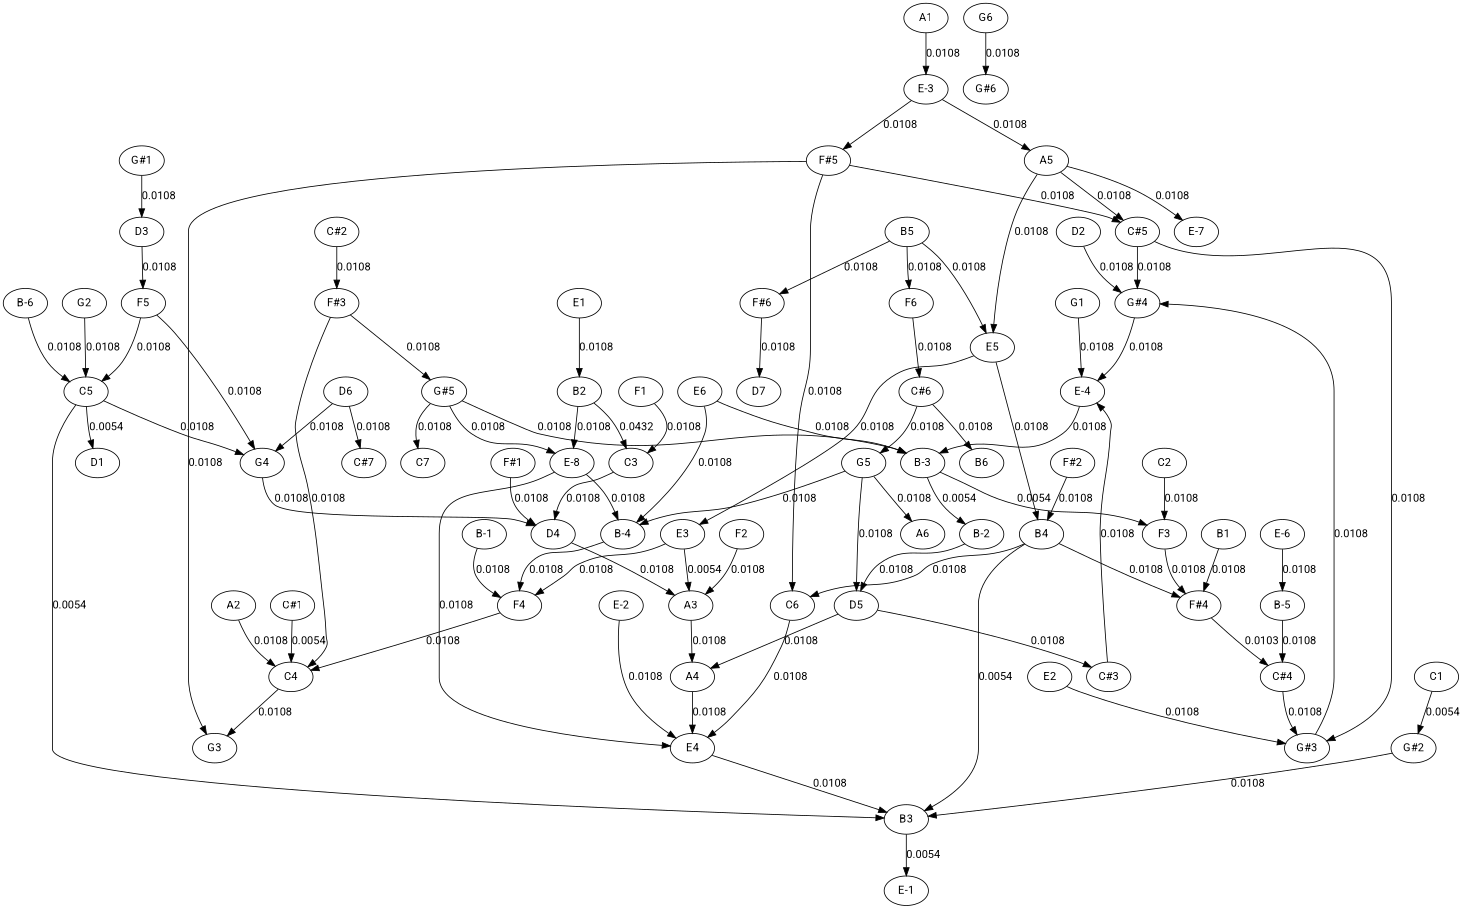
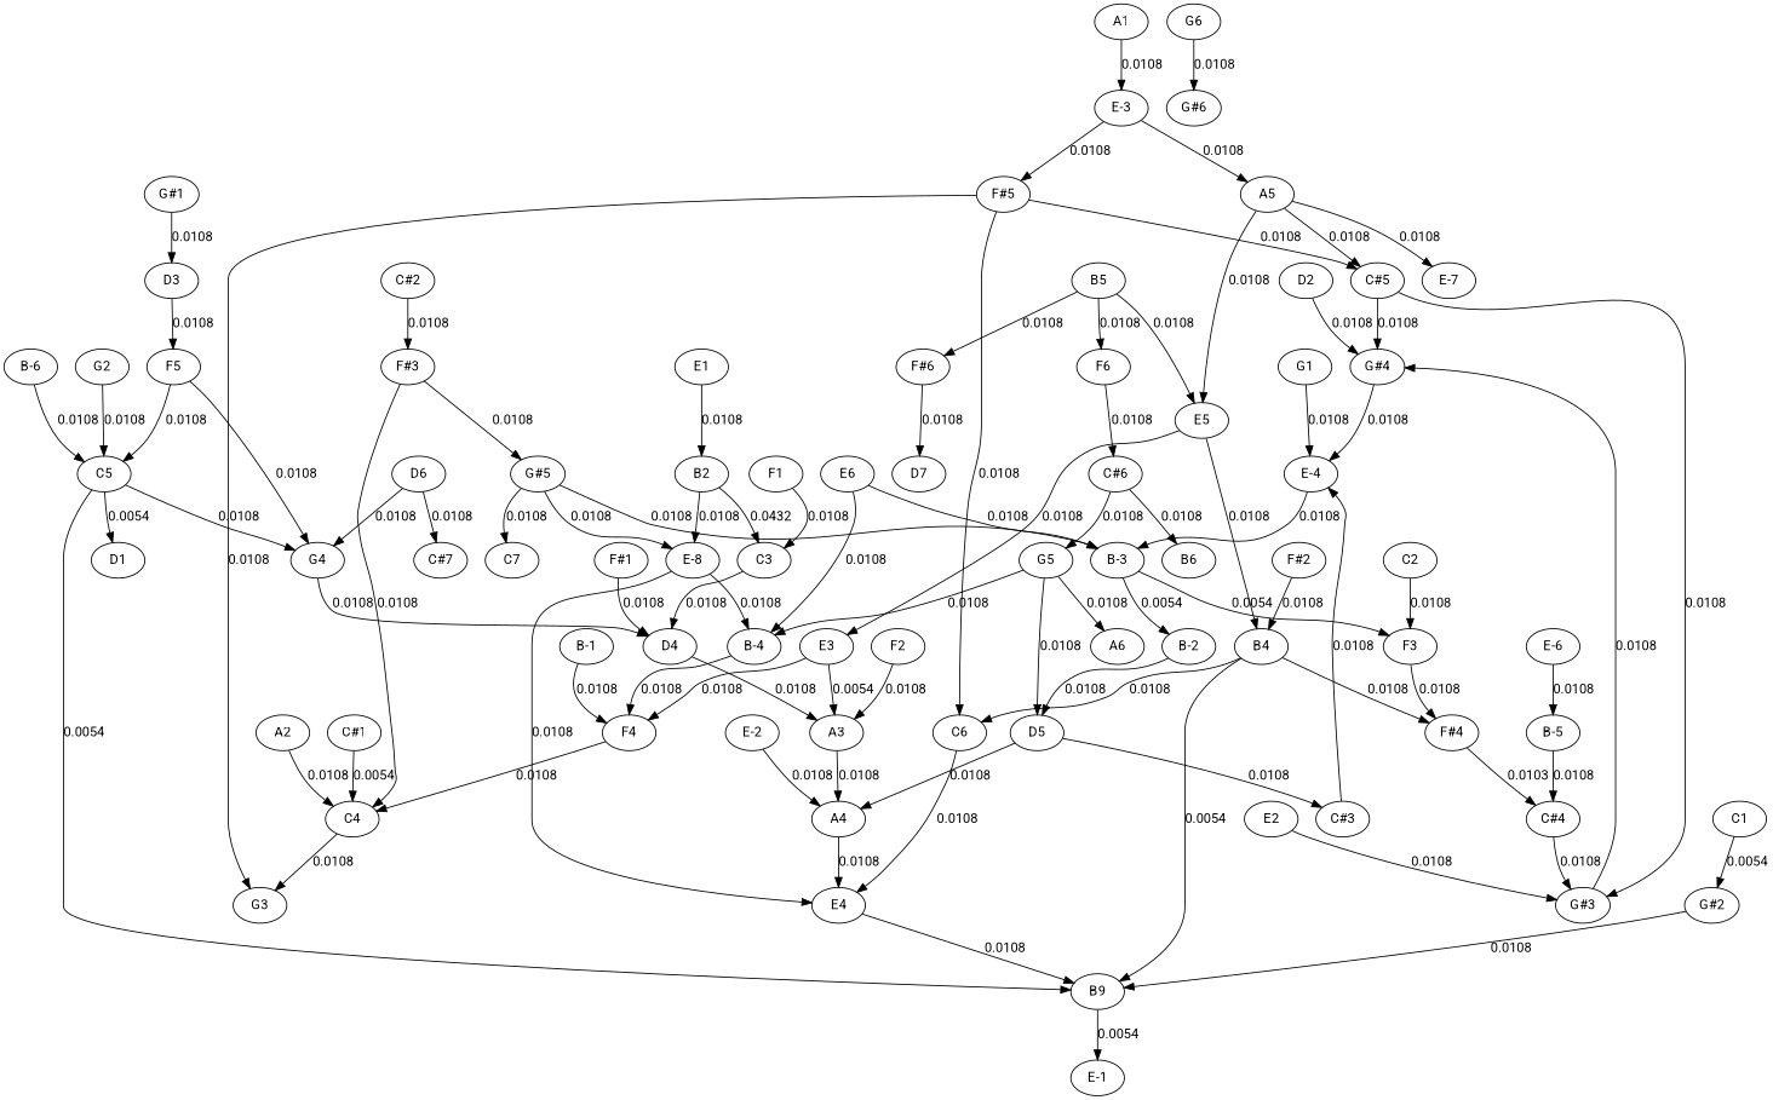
  strict graph {
    fontname=Roboto
    node [fontname=Roboto]
    edge [arrowtype=normal dir=forward fontname=Roboto]
    A1 [height=0.5 width=0.75]
    "E-3" [height=0.5 width=0.75]
    "F#5" [height=0.5 width=0.75]
    A5 [height=0.5 width=0.75]
    G3 [height=0.5 width=0.75]
    "C#5" [height=0.5 width=0.75187]
    C6 [height=0.5 width=0.75]
    "G#4" [height=0.5 width=0.75927]
    "G#3" [height=0.5 width=0.75927]
    E4 [height=0.5 width=0.75]
    "E-7" [height=0.5 width=0.75]
    E5 [height=0.5 width=0.75]
    "C#4" [height=0.5 width=0.75187]
    "E-4" [height=0.5 width=0.75]
-   B3 [height=0.5 width=0.75]
+   B3 [height=0.5 width=0.75 label=B9]
    A2 [height=0.5 width=0.75]
    C4 [height=0.5 width=0.75]
    B4 [height=0.5 width=0.75]
    E3 [height=0.5 width=0.75]
    A3 [height=0.5 width=0.75]
    A4 [height=0.5 width=0.75]
    "E-1" [height=0.5 width=0.75]
    "F#4" [height=0.5 width=0.75]
    F4 [height=0.5 width=0.75]
    "B-3" [height=0.5 width=0.75]
    "B-2" [height=0.5 width=0.75]
    F3 [height=0.5 width=0.75]
    "B-1" [height=0.5 width=0.75]
    D5 [height=0.5 width=0.75]
    "C#3" [height=0.5 width=0.75187]
    "B-4" [height=0.5 width=0.75]
    "B-5" [height=0.5 width=0.75]
    F5 [height=0.5 width=0.75]
    C5 [height=0.5 width=0.75]
    G4 [height=0.5 width=0.75]
    D1 [height=0.5 width=0.75]
    D4 [height=0.5 width=0.75]
    "B-6" [height=0.5 width=0.75]
-   B1 [height=0.5 width=0.75]
    B2 [height=0.5 width=0.75]
    n41 [height=0.5 label="E-8" width=0.75]
    C3 [height=0.5 width=0.75]
    B5 [height=0.5 width=0.75]
    "F#6" [height=0.5 width=0.75]
    F6 [height=0.5 width=0.75]
    D7 [height=0.5 width=0.75]
    "C#6" [height=0.5 width=0.75187]
    G5 [height=0.5 width=0.75]
    B6 [height=0.5 width=0.75]
    A6 [height=0.5 width=0.75]
    "C#1" [height=0.5 width=0.75187]
    "C#2" [height=0.5 width=0.75187]
    "F#3" [height=0.5 width=0.75]
    "G#5" [height=0.5 width=0.75927]
    C7 [height=0.5 width=0.75]
    C1 [height=0.5 width=0.75]
    "G#2" [height=0.5 width=0.75927]
    C2 [height=0.5 width=0.75]
    D2 [height=0.5 width=0.75]
    D3 [height=0.5 width=0.75]
    D6 [height=0.5 width=0.75]
    "C#7" [height=0.5 width=0.75187]
    "E-2" [height=0.5 width=0.75]
    "E-6" [height=0.5 width=0.75]
    E1 [height=0.5 width=0.75]
    E2 [height=0.5 width=0.75]
    E6 [height=0.5 width=0.75]
    "F#1" [height=0.5 width=0.75]
    "F#2" [height=0.5 width=0.75]
    F1 [height=0.5 width=0.75]
    F2 [height=0.5 width=0.75]
    "G#1" [height=0.5 width=0.75927]
    G1 [height=0.5 width=0.75]
    G2 [height=0.5 width=0.75]
    G6 [height=0.5 width=0.75]
    "G#6" [height=0.5 width=0.75927]
    A1 -- "E-3" [label=0.0108]
    "E-3" -- "F#5" [label=0.0108]
    "E-3" -- A5 [label=0.0108]
    "F#5" -- G3 [label=0.0108]
    "F#5" -- "C#5" [label=0.0108]
    "F#5" -- C6 [label=0.0108]
    A5 -- "C#5" [label=0.0108]
    A5 -- "E-7" [label=0.0108]
    A5 -- E5 [label=0.0108]
    "C#5" -- "G#4" [label=0.0108]
    "C#5" -- "G#3" [label=0.0108]
    C6 -- E4 [label=0.0108]
    "G#4" -- "E-4" [label=0.0108]
    "G#3" -- "G#4" [label=0.0108]
    E4 -- B3 [label=0.0108]
    E5 -- B4 [label=0.0108]
    E5 -- E3 [label=0.0108]
    "C#4" -- "G#3" [label=0.0108]
    "E-4" -- "B-3" [label=0.0108]
    B3 -- "E-1" [label=0.0054]
    A2 -- C4 [label=0.0108]
    C4 -- G3 [label=0.0108]
    B4 -- C6 [label=0.0108]
    B4 -- B3 [label=0.0054]
    B4 -- "F#4" [label=0.0108]
    E3 -- A3 [label=0.0054]
    E3 -- F4 [label=0.0108]
    A3 -- A4 [label=0.0108]
    A4 -- E4 [label=0.0108]
    "F#4" -- "C#4" [label=0.0103]
    F4 -- C4 [label=0.0108]
    "B-3" -- "B-2" [label=0.0054]
    "B-3" -- F3 [label=0.0054]
    "B-2" -- D5 [label=0.0108]
    F3 -- "F#4" [label=0.0108]
    "B-1" -- F4 [label=0.0108]
    D5 -- A4 [label=0.0108]
    D5 -- "C#3" [label=0.0108]
    "C#3" -- "E-4" [label=0.0108]
    "B-4" -- F4 [label=0.0108]
    "B-5" -- "C#4" [label=0.0108]
    F5 -- C5 [label=0.0108]
    F5 -- G4 [label=0.0108]
    C5 -- B3 [label=0.0054]
    C5 -- G4 [label=0.0108]
    C5 -- D1 [label=0.0054]
    G4 -- D4 [label=0.0108]
    D4 -- A3 [label=0.0108]
    "B-6" -- C5 [label=0.0108]
-   B1 -- "F#4" [label=0.0108]
    B2 -- n41 [label=0.0108]
    B2 -- C3 [label=0.0432]
    n41 -- E4 [label=0.0108]
    n41 -- "B-4" [label=0.0108]
    C3 -- D4 [label=0.0108]
    B5 -- E5 [label=0.0108]
    B5 -- "F#6" [label=0.0108]
    B5 -- F6 [label=0.0108]
    "F#6" -- D7 [label=0.0108]
    F6 -- "C#6" [label=0.0108]
    "C#6" -- G5 [label=0.0108]
    "C#6" -- B6 [label=0.0108]
    G5 -- D5 [label=0.0108]
    G5 -- "B-4" [label=0.0108]
    G5 -- A6 [label=0.0108]
    "C#1" -- C4 [label=0.0054]
    "C#2" -- "F#3" [label=0.0108]
    "F#3" -- C4 [label=0.0108]
    "F#3" -- "G#5" [label=0.0108]
    "G#5" -- "B-3" [label=0.0108]
    "G#5" -- n41 [label=0.0108]
    "G#5" -- C7 [label=0.0108]
    C1 -- "G#2" [label=0.0054]
    "G#2" -- B3 [label=0.0108]
    C2 -- F3 [label=0.0108]
    D2 -- "G#4" [label=0.0108]
    D3 -- F5 [label=0.0108]
    D6 -- G4 [label=0.0108]
    D6 -- "C#7" [label=0.0108]
-   "E-2" -- E4 [label=0.0108]
+   "E-2" -- A4 [label=0.0108]
    "E-6" -- "B-5" [label=0.0108]
    E1 -- B2 [label=0.0108]
    E2 -- "G#3" [label=0.0108]
    E6 -- "B-3" [label=0.0108]
    E6 -- "B-4" [label=0.0108]
    "F#1" -- D4 [label=0.0108]
    "F#2" -- B4 [label=0.0108]
    F1 -- C3 [label=0.0108]
    F2 -- A3 [label=0.0108]
    "G#1" -- D3 [label=0.0108]
    G1 -- "E-4" [label=0.0108]
    G2 -- C5 [label=0.0108]
    G6 -- "G#6" [label=0.0108]
  }
